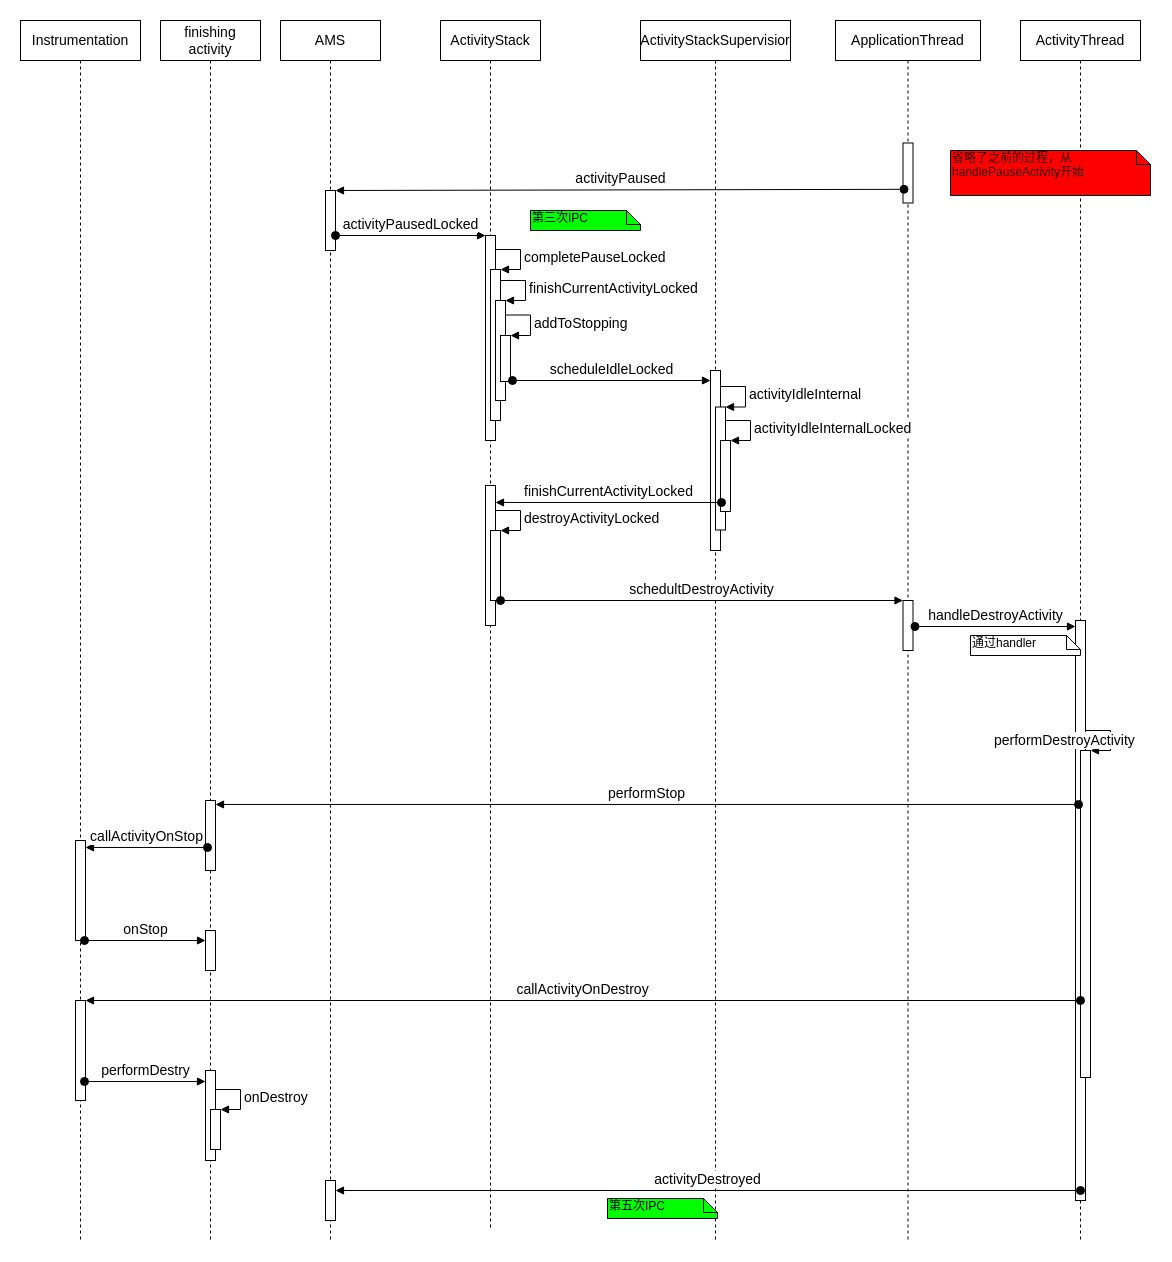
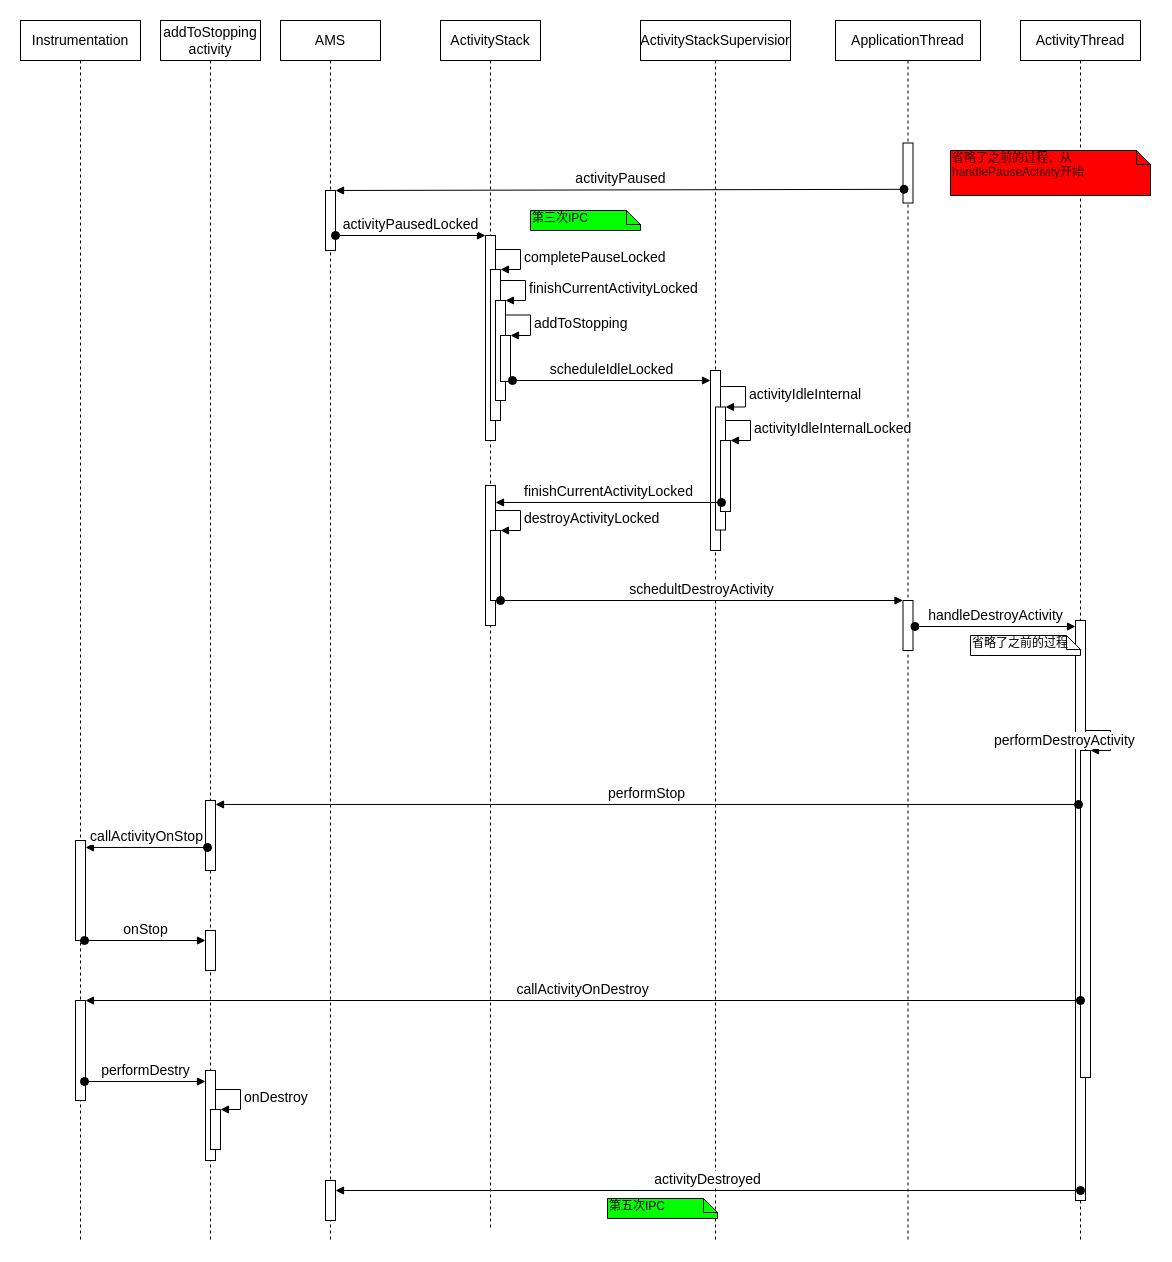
  <mxCell id="0" />
  <mxCell id="1" parent="0" />
- <mxCell id="2" value="&lt;font style=&quot;font-size: 14px&quot;&gt;finishing activity&lt;/font&gt;" style="shape=umlLifeline;perimeter=lifelinePerimeter;whiteSpace=wrap;html=1;container=1;collapsible=0;recursiveResize=0;outlineConnect=0;" parent="1" vertex="1"><mxGeometry x="160" y="20" width="100" height="1220" as="geometry" /></mxCell>
+ <mxCell id="2" value="&lt;font style=&quot;font-size: 14px&quot;&gt;addToStopping activity&lt;/font&gt;" style="shape=umlLifeline;perimeter=lifelinePerimeter;whiteSpace=wrap;html=1;container=1;collapsible=0;recursiveResize=0;outlineConnect=0;" parent="1" vertex="1"><mxGeometry x="160" y="20" width="100" height="1220" as="geometry" /></mxCell>
  <mxCell id="3" value="" style="html=1;points=[];perimeter=orthogonalPerimeter;" parent="2" vertex="1"><mxGeometry x="45" y="780" width="10" height="70" as="geometry" /></mxCell>
  <mxCell id="4" value="" style="html=1;points=[];perimeter=orthogonalPerimeter;" parent="2" vertex="1"><mxGeometry x="45" y="910" width="10" height="40" as="geometry" /></mxCell>
  <mxCell id="5" value="" style="html=1;points=[];perimeter=orthogonalPerimeter;" parent="2" vertex="1"><mxGeometry x="45" y="1050" width="10" height="90" as="geometry" /></mxCell>
  <mxCell id="6" value="" style="html=1;points=[];perimeter=orthogonalPerimeter;" parent="2" vertex="1"><mxGeometry x="50" y="1089" width="10" height="40" as="geometry" /></mxCell>
  <mxCell id="7" value="&lt;font style=&quot;font-size: 14px&quot;&gt;onDestroy&lt;/font&gt;" style="edgeStyle=orthogonalEdgeStyle;html=1;align=left;spacingLeft=2;endArrow=block;rounded=0;entryX=1;entryY=0;" parent="2" target="6" edge="1"><mxGeometry relative="1" as="geometry"><mxPoint x="55" y="1069" as="sourcePoint" /><Array as="points"><mxPoint x="80" y="1069" /></Array></mxGeometry></mxCell>
  <mxCell id="8" value="&lt;font style=&quot;font-size: 14px&quot;&gt;AMS&lt;/font&gt;" style="shape=umlLifeline;perimeter=lifelinePerimeter;whiteSpace=wrap;html=1;container=1;collapsible=0;recursiveResize=0;outlineConnect=0;" parent="1" vertex="1"><mxGeometry x="280" y="20" width="100" height="1220" as="geometry" /></mxCell>
  <mxCell id="9" value="" style="html=1;points=[];perimeter=orthogonalPerimeter;" parent="8" vertex="1"><mxGeometry x="45" y="170" width="10" height="60" as="geometry" /></mxCell>
  <mxCell id="10" value="" style="html=1;points=[];perimeter=orthogonalPerimeter;fillColor=#FFFFFF;" parent="8" vertex="1"><mxGeometry x="45" y="1160" width="10" height="40" as="geometry" /></mxCell>
  <mxCell id="11" value="&lt;font style=&quot;font-size: 14px&quot;&gt;ActivityStack&lt;/font&gt;" style="shape=umlLifeline;perimeter=lifelinePerimeter;whiteSpace=wrap;html=1;container=1;collapsible=0;recursiveResize=0;outlineConnect=0;" parent="1" vertex="1"><mxGeometry x="440" y="20" width="100" height="1210" as="geometry" /></mxCell>
  <mxCell id="12" value="" style="html=1;points=[];perimeter=orthogonalPerimeter;" parent="11" vertex="1"><mxGeometry x="45" y="215" width="10" height="205" as="geometry" /></mxCell>
  <mxCell id="13" value="" style="html=1;points=[];perimeter=orthogonalPerimeter;" parent="11" vertex="1"><mxGeometry x="50" y="249" width="10" height="151" as="geometry" /></mxCell>
  <mxCell id="14" value="&lt;font style=&quot;font-size: 14px&quot;&gt;completePauseLocked&lt;/font&gt;" style="edgeStyle=orthogonalEdgeStyle;html=1;align=left;spacingLeft=2;endArrow=block;rounded=0;entryX=1;entryY=0;" parent="11" target="13" edge="1"><mxGeometry relative="1" as="geometry"><mxPoint x="55" y="229" as="sourcePoint" /><Array as="points"><mxPoint x="80" y="229" /></Array></mxGeometry></mxCell>
  <mxCell id="15" value="" style="html=1;points=[];perimeter=orthogonalPerimeter;" parent="11" vertex="1"><mxGeometry x="55" y="280" width="10" height="100" as="geometry" /></mxCell>
  <mxCell id="16" value="&lt;font style=&quot;font-size: 14px&quot;&gt;finishCurrentActivityLocked&lt;/font&gt;" style="edgeStyle=orthogonalEdgeStyle;html=1;align=left;spacingLeft=2;endArrow=block;rounded=0;entryX=1;entryY=0;" parent="11" target="15" edge="1"><mxGeometry relative="1" as="geometry"><mxPoint x="60" y="260" as="sourcePoint" /><Array as="points"><mxPoint x="85" y="260" /></Array></mxGeometry></mxCell>
  <mxCell id="17" value="" style="html=1;points=[];perimeter=orthogonalPerimeter;" parent="11" vertex="1"><mxGeometry x="60" y="315" width="10" height="46" as="geometry" /></mxCell>
  <mxCell id="18" value="&lt;font style=&quot;font-size: 14px&quot;&gt;addToStopping&lt;/font&gt;" style="edgeStyle=orthogonalEdgeStyle;html=1;align=left;spacingLeft=2;endArrow=block;rounded=0;entryX=1;entryY=0;" parent="11" target="17" edge="1"><mxGeometry relative="1" as="geometry"><mxPoint x="65" y="294.5" as="sourcePoint" /><Array as="points"><mxPoint x="90" y="294.5" /></Array></mxGeometry></mxCell>
  <mxCell id="19" value="" style="html=1;points=[];perimeter=orthogonalPerimeter;" parent="11" vertex="1"><mxGeometry x="45" y="465" width="10" height="140" as="geometry" /></mxCell>
  <mxCell id="20" value="" style="html=1;points=[];perimeter=orthogonalPerimeter;" parent="11" vertex="1"><mxGeometry x="50" y="510" width="10" height="70" as="geometry" /></mxCell>
  <mxCell id="21" value="&lt;font style=&quot;font-size: 14px&quot;&gt;destroyActivityLocked&lt;/font&gt;" style="edgeStyle=orthogonalEdgeStyle;html=1;align=left;spacingLeft=2;endArrow=block;rounded=0;entryX=1;entryY=0;" parent="11" target="20" edge="1"><mxGeometry relative="1" as="geometry"><mxPoint x="55" y="490" as="sourcePoint" /><Array as="points"><mxPoint x="80" y="490" /></Array></mxGeometry></mxCell>
  <mxCell id="22" value="&lt;font style=&quot;font-size: 14px&quot;&gt;ApplicationThread&lt;/font&gt;" style="shape=umlLifeline;perimeter=lifelinePerimeter;whiteSpace=wrap;html=1;container=1;collapsible=0;recursiveResize=0;outlineConnect=0;" parent="1" vertex="1"><mxGeometry x="835" y="20" width="145" height="1220" as="geometry" /></mxCell>
  <mxCell id="23" value="" style="html=1;points=[];perimeter=orthogonalPerimeter;" parent="22" vertex="1"><mxGeometry x="67.5" y="122.5" width="10" height="60" as="geometry" /></mxCell>
  <mxCell id="24" value="" style="html=1;points=[];perimeter=orthogonalPerimeter;" parent="22" vertex="1"><mxGeometry x="67.5" y="580" width="10" height="50" as="geometry" /></mxCell>
  <mxCell id="25" value="&lt;font style=&quot;font-size: 14px&quot;&gt;ActivityThread&lt;/font&gt;" style="shape=umlLifeline;perimeter=lifelinePerimeter;whiteSpace=wrap;html=1;container=1;collapsible=0;recursiveResize=0;outlineConnect=0;" parent="1" vertex="1"><mxGeometry x="1020" y="20" width="120" height="1220" as="geometry" /></mxCell>
  <mxCell id="26" value="" style="html=1;points=[];perimeter=orthogonalPerimeter;" parent="25" vertex="1"><mxGeometry x="55" y="600" width="10" height="580" as="geometry" /></mxCell>
  <mxCell id="27" value="" style="html=1;points=[];perimeter=orthogonalPerimeter;" parent="25" vertex="1"><mxGeometry x="60" y="730" width="10" height="327" as="geometry" /></mxCell>
  <mxCell id="28" value="&lt;font style=&quot;font-size: 14px&quot;&gt;performDestroyActivity&lt;/font&gt;" style="edgeStyle=orthogonalEdgeStyle;html=1;align=left;spacingLeft=2;endArrow=block;rounded=0;entryX=1;entryY=0;" parent="25" target="27" edge="1"><mxGeometry x="0.077" y="-120" relative="1" as="geometry"><mxPoint x="65" y="710" as="sourcePoint" /><Array as="points"><mxPoint x="90" y="710" /></Array><mxPoint as="offset" /></mxGeometry></mxCell>
  <mxCell id="29" value="&lt;font style=&quot;font-size: 14px&quot;&gt;Instrumentation&lt;/font&gt;" style="shape=umlLifeline;perimeter=lifelinePerimeter;whiteSpace=wrap;html=1;container=1;collapsible=0;recursiveResize=0;outlineConnect=0;" parent="1" vertex="1"><mxGeometry x="20" y="20" width="120" height="1220" as="geometry" /></mxCell>
  <mxCell id="30" value="" style="html=1;points=[];perimeter=orthogonalPerimeter;" parent="29" vertex="1"><mxGeometry x="55" y="820" width="10" height="100" as="geometry" /></mxCell>
  <mxCell id="31" value="" style="html=1;points=[];perimeter=orthogonalPerimeter;" parent="29" vertex="1"><mxGeometry x="55" y="980" width="10" height="100" as="geometry" /></mxCell>
  <mxCell id="32" value="&lt;font style=&quot;font-size: 14px&quot;&gt;activityPaused&lt;/font&gt;" style="html=1;verticalAlign=bottom;startArrow=oval;endArrow=block;startSize=8;exitX=0.1;exitY=0.772;exitDx=0;exitDy=0;exitPerimeter=0;" parent="1" source="23" target="9" edge="1"><mxGeometry relative="1" as="geometry"><mxPoint x="670" y="790" as="sourcePoint" /></mxGeometry></mxCell>
  <mxCell id="33" value="&lt;font style=&quot;font-size: 14px&quot;&gt;ActivityStackSupervisior&lt;/font&gt;" style="shape=umlLifeline;perimeter=lifelinePerimeter;whiteSpace=wrap;html=1;container=1;collapsible=0;recursiveResize=0;outlineConnect=0;" parent="1" vertex="1"><mxGeometry x="640" y="20" width="150" height="1220" as="geometry" /></mxCell>
  <mxCell id="34" value="" style="html=1;points=[];perimeter=orthogonalPerimeter;" parent="33" vertex="1"><mxGeometry x="70" y="350" width="10" height="180" as="geometry" /></mxCell>
  <mxCell id="35" value="" style="html=1;points=[];perimeter=orthogonalPerimeter;" parent="33" vertex="1"><mxGeometry x="75" y="386.5" width="10" height="123" as="geometry" /></mxCell>
  <mxCell id="36" value="&lt;font style=&quot;font-size: 14px&quot;&gt;activityIdleInternal&lt;/font&gt;" style="edgeStyle=orthogonalEdgeStyle;html=1;align=left;spacingLeft=2;endArrow=block;rounded=0;entryX=1;entryY=0;" parent="33" target="35" edge="1"><mxGeometry relative="1" as="geometry"><mxPoint x="80" y="366" as="sourcePoint" /><Array as="points"><mxPoint x="105" y="366" /></Array></mxGeometry></mxCell>
  <mxCell id="37" value="" style="html=1;points=[];perimeter=orthogonalPerimeter;" parent="33" vertex="1"><mxGeometry x="80" y="420" width="10" height="71" as="geometry" /></mxCell>
  <mxCell id="38" value="&lt;font style=&quot;font-size: 14px&quot;&gt;activityIdleInternalLocked&lt;/font&gt;" style="edgeStyle=orthogonalEdgeStyle;html=1;align=left;spacingLeft=2;endArrow=block;rounded=0;entryX=1;entryY=0;" parent="33" target="37" edge="1"><mxGeometry relative="1" as="geometry"><mxPoint x="85" y="400" as="sourcePoint" /><Array as="points"><mxPoint x="110" y="400" /></Array></mxGeometry></mxCell>
  <mxCell id="39" value="&lt;font style=&quot;font-size: 14px&quot;&gt;scheduleIdleLocked&lt;/font&gt;" style="html=1;verticalAlign=bottom;startArrow=oval;endArrow=block;startSize=8;" parent="1" target="34" edge="1"><mxGeometry relative="1" as="geometry"><mxPoint x="512" y="380" as="sourcePoint" /></mxGeometry></mxCell>
  <mxCell id="40" value="&lt;font style=&quot;font-size: 14px&quot;&gt;finishCurrentActivityLocked&lt;/font&gt;" style="html=1;verticalAlign=bottom;startArrow=oval;endArrow=block;startSize=8;exitX=0.1;exitY=0.873;exitDx=0;exitDy=0;exitPerimeter=0;" parent="1" source="37" target="19" edge="1"><mxGeometry relative="1" as="geometry"><mxPoint x="370" y="1220" as="sourcePoint" /></mxGeometry></mxCell>
  <mxCell id="41" value="&lt;font style=&quot;font-size: 14px&quot;&gt;schedultDestroyActivity&lt;/font&gt;" style="html=1;verticalAlign=bottom;startArrow=oval;endArrow=block;startSize=8;" parent="1" source="20" target="24" edge="1"><mxGeometry relative="1" as="geometry"><mxPoint x="855" y="1290" as="sourcePoint" /></mxGeometry></mxCell>
  <mxCell id="42" value="&lt;font style=&quot;font-size: 14px&quot;&gt;handleDestroyActivity&lt;/font&gt;" style="html=1;verticalAlign=bottom;startArrow=oval;endArrow=block;startSize=8;exitX=1.2;exitY=0.52;exitDx=0;exitDy=0;exitPerimeter=0;" parent="1" source="24" target="26" edge="1"><mxGeometry relative="1" as="geometry"><mxPoint x="1045" y="1325" as="sourcePoint" /></mxGeometry></mxCell>
  <mxCell id="43" value="第三次IPC" style="shape=note;whiteSpace=wrap;html=1;size=14;verticalAlign=top;align=left;spacingTop=-6;fillColor=#00FF00;" parent="1" vertex="1"><mxGeometry x="530" y="210" width="110" height="20" as="geometry" /></mxCell>
  <mxCell id="44" value="&lt;font style=&quot;font-size: 14px&quot;&gt;performStop&lt;/font&gt;" style="html=1;verticalAlign=bottom;startArrow=oval;endArrow=block;startSize=8;exitX=-0.2;exitY=0.165;exitDx=0;exitDy=0;exitPerimeter=0;" parent="1" source="27" target="3" edge="1"><mxGeometry relative="1" as="geometry"><mxPoint x="-25" y="1430" as="sourcePoint" /></mxGeometry></mxCell>
- <mxCell id="45" value="通过handler" style="shape=note;whiteSpace=wrap;html=1;size=14;verticalAlign=top;align=left;spacingTop=-6;" parent="1" vertex="1"><mxGeometry x="970" y="635" width="110" height="20" as="geometry" /></mxCell>
+ <mxCell id="45" value="省略了之前的过程" style="shape=note;whiteSpace=wrap;html=1;size=14;verticalAlign=top;align=left;spacingTop=-6;" parent="1" vertex="1"><mxGeometry x="970" y="635" width="110" height="20" as="geometry" /></mxCell>
  <mxCell id="46" value="&lt;font style=&quot;font-size: 14px&quot;&gt;callActivityOnStop&lt;/font&gt;" style="html=1;verticalAlign=bottom;startArrow=oval;endArrow=block;startSize=8;exitX=0.2;exitY=0.671;exitDx=0;exitDy=0;exitPerimeter=0;" parent="1" source="3" target="30" edge="1"><mxGeometry relative="1" as="geometry"><mxPoint x="30" y="850" as="sourcePoint" /></mxGeometry></mxCell>
  <mxCell id="47" value="&lt;font style=&quot;font-size: 14px&quot;&gt;callActivityOnDestroy&lt;/font&gt;" style="html=1;verticalAlign=bottom;startArrow=oval;endArrow=block;startSize=8;" parent="1" source="27" target="31" edge="1"><mxGeometry relative="1" as="geometry"><mxPoint x="-195" y="1680" as="sourcePoint" /></mxGeometry></mxCell>
  <mxCell id="48" value="&lt;font style=&quot;font-size: 14px&quot;&gt;activityDestroyed&lt;/font&gt;" style="html=1;verticalAlign=bottom;startArrow=oval;endArrow=block;startSize=8;" parent="1" target="10" edge="1"><mxGeometry relative="1" as="geometry"><mxPoint x="1080" y="1190" as="sourcePoint" /></mxGeometry></mxCell>
  <mxCell id="49" value="第五次IPC" style="shape=note;whiteSpace=wrap;html=1;size=14;verticalAlign=top;align=left;spacingTop=-6;fillColor=#00FF00;" parent="1" vertex="1"><mxGeometry x="607" y="1198" width="110" height="20" as="geometry" /></mxCell>
  <mxCell id="50" value="&lt;font style=&quot;font-size: 14px&quot;&gt;activityPausedLocked&lt;/font&gt;" style="html=1;verticalAlign=bottom;startArrow=oval;endArrow=block;startSize=8;" parent="1" target="12" edge="1" source="9"><mxGeometry relative="1" as="geometry"><mxPoint x="237" y="300" as="sourcePoint" /></mxGeometry></mxCell>
  <mxCell id="51" value="&lt;font style=&quot;font-size: 14px&quot;&gt;onStop&lt;/font&gt;" style="html=1;verticalAlign=bottom;startArrow=oval;endArrow=block;startSize=8;exitX=0.9;exitY=1;exitDx=0;exitDy=0;exitPerimeter=0;" parent="1" target="4" edge="1" source="30"><mxGeometry relative="1" as="geometry"><mxPoint x="-120" y="1500" as="sourcePoint" /></mxGeometry></mxCell>
  <mxCell id="52" value="&lt;font style=&quot;font-size: 14px&quot;&gt;performDestry&lt;/font&gt;" style="html=1;verticalAlign=bottom;startArrow=oval;endArrow=block;startSize=8;exitX=0.9;exitY=0.81;exitDx=0;exitDy=0;exitPerimeter=0;" parent="1" target="5" edge="1" source="31"><mxGeometry relative="1" as="geometry"><mxPoint x="-50" y="1080" as="sourcePoint" /></mxGeometry></mxCell>
  <mxCell id="53" value="&lt;font color=&quot;#330000&quot;&gt;省略了之前的过程，从handlePauseActivity开始&lt;/font&gt;" style="shape=note;whiteSpace=wrap;html=1;size=14;verticalAlign=top;align=left;spacingTop=-6;fillColor=#FF0000;" vertex="1" parent="1"><mxGeometry x="950" y="150" width="200" height="45" as="geometry" /></mxCell>
